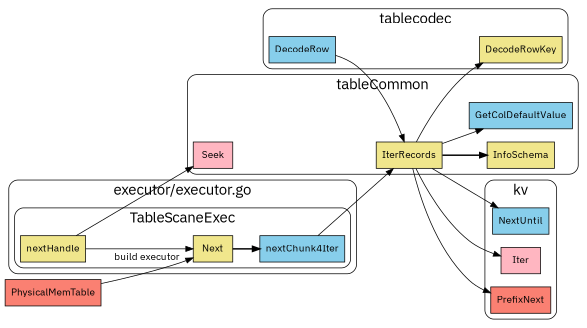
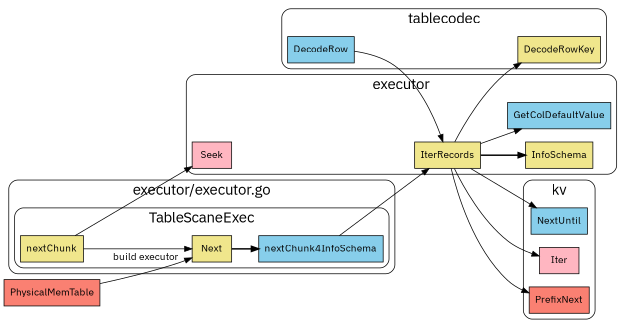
  digraph {
    fontname="IBM Plex Sans"
    newrank=true
    rankdir=LR
    node [fillcolor=khaki fontname="IBM Plex Sans" shape=box style=filled]
    edge [fontname="IBM Plex Sans" style=solid]
    n1 [fillcolor=skyblue label=NextUntil]
    n2 [fillcolor=lightpink label=Iter]
    PrefixNext [fillcolor=salmon]
    DecodeRow [fillcolor=skyblue]
    DecodeRowKey
    n6 [label=IterRecords]
    n7 [label=InfoSchema]
    GetColDefaultValue [fillcolor=skyblue]
    n9 [fillcolor=lightpink label=Seek]
    Next
-   nextChunk4InfoSchema [fillcolor=skyblue label=nextChunk4Iter]
-   nextHandle
+   nextChunk4InfoSchema [fillcolor=skyblue]
+   nextHandle [label=nextChunk]
    PhysicalMemTable [fillcolor=salmon]
    subgraph cluster_1 {
      fontsize=20
      label=kv
      style=rounded
      n1
      n2
      PrefixNext
    }
    subgraph cluster_2 {
      fontsize=20
      label=tablecodec
      style=rounded
      DecodeRow
      DecodeRowKey
    }
    subgraph cluster_3 {
      fontsize=20
-     label=tableCommon
+     label=executor
      style=rounded
      n6
      n7
      GetColDefaultValue
      n9
    }
    subgraph cluster_4 {
      fontsize=20
      label="executor/executor.go"
      style=rounded
      subgraph cluster_5 {
        fontsize=20
        label=TableScaneExec
        style=rounded
        Next
        nextChunk4InfoSchema
        nextHandle
      }
    }
    DecodeRow -> n6
    n6 -> n1
    n6 -> n2
    n6 -> PrefixNext
    n6 -> DecodeRowKey
    n6 -> n7 [style=bold]
    n6 -> GetColDefaultValue
    Next -> nextChunk4InfoSchema [style=bold]
    nextChunk4InfoSchema -> n6
    nextHandle -> n9
    nextHandle -> Next
    PhysicalMemTable -> Next [label="build executor"]
  }
